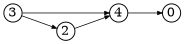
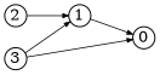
  digraph {
    rankdir=LR
    node [fixedsize=true shape=circle]
    edge [arrowsize=0.5 penwidth=0.75]
    3 [width=.26]
-   1 [width=.26 label=4]
+   1 [width=.26]
    2 [width=.26]
    0 [width=.26]
    3 -> 1
-   3 -> 2
+   3 -> 0
    1 -> 0
    2 -> 1
  }
